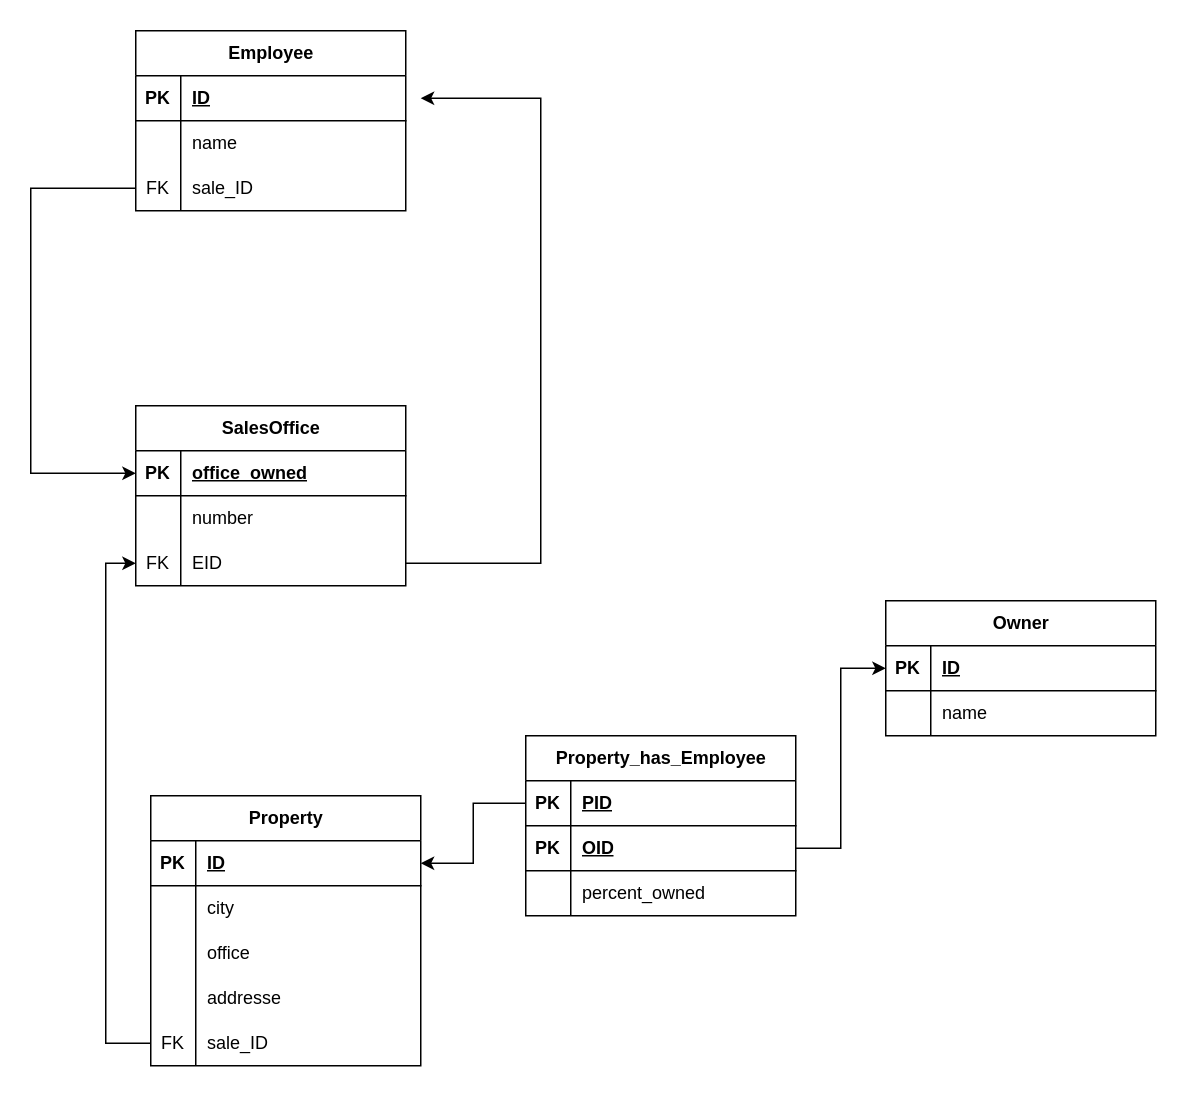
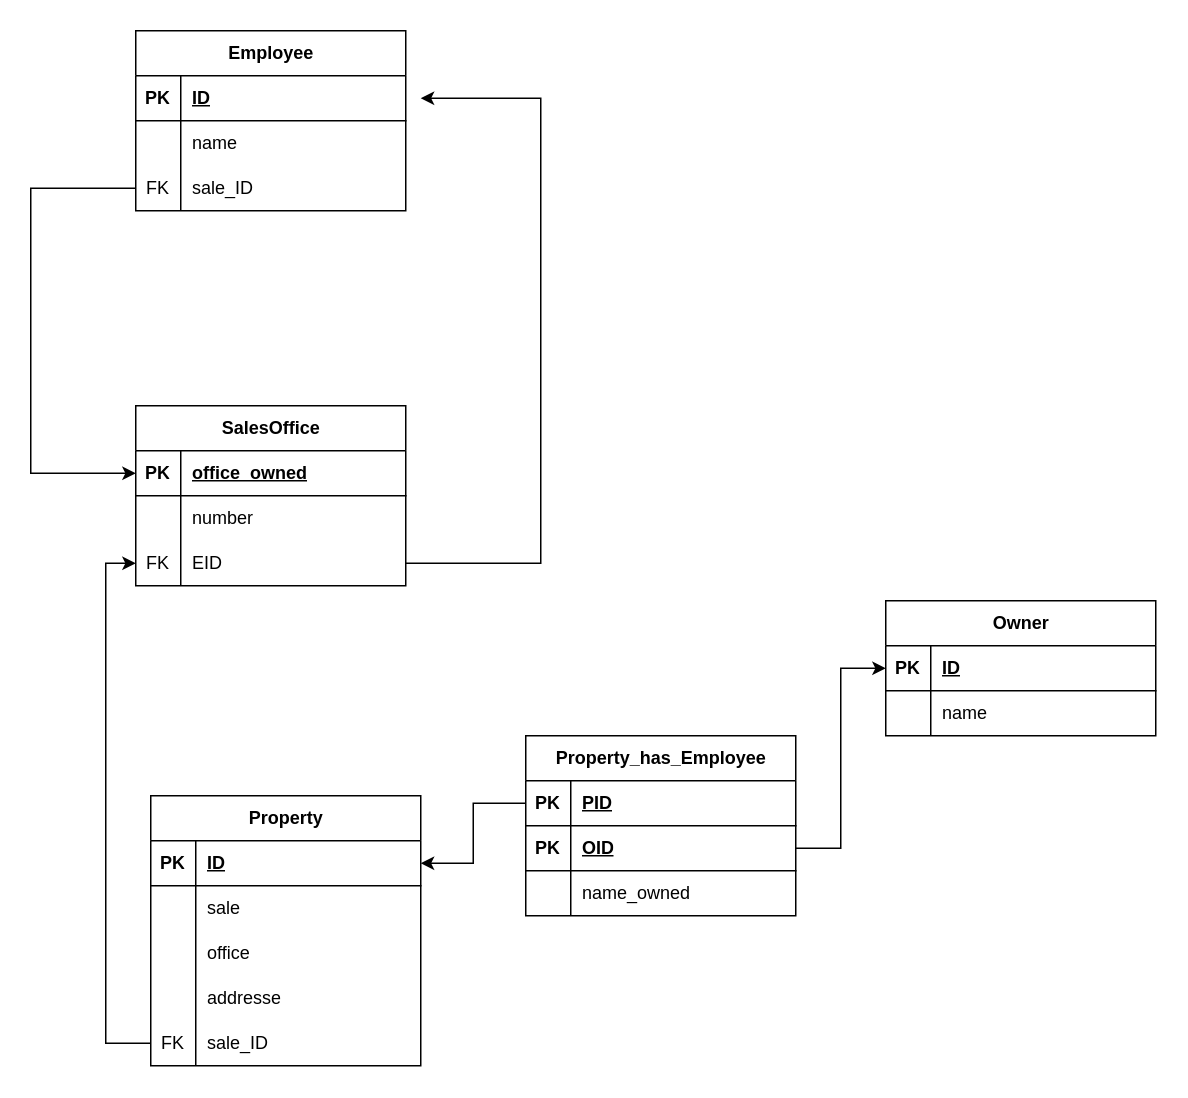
  <mxCell id="0" />
  <mxCell id="1" parent="0" />
  <mxCell id="2" value="SalesOffice" style="shape=table;startSize=30;container=1;collapsible=1;childLayout=tableLayout;fixedRows=1;rowLines=0;fontStyle=1;align=center;resizeLast=1;html=1;" vertex="1" parent="1"><mxGeometry x="90" y="270" width="180" height="120" as="geometry" /></mxCell>
  <mxCell id="3" value="" style="shape=tableRow;horizontal=0;startSize=0;swimlaneHead=0;swimlaneBody=0;fillColor=none;collapsible=0;dropTarget=0;points=[[0,0.5],[1,0.5]];portConstraint=eastwest;top=0;left=0;right=0;bottom=1;" vertex="1" parent="2"><mxGeometry y="30" width="180" height="30" as="geometry" /></mxCell>
  <mxCell id="4" value="PK" style="shape=partialRectangle;connectable=0;fillColor=none;top=0;left=0;bottom=0;right=0;fontStyle=1;overflow=hidden;whiteSpace=wrap;html=1;" vertex="1" parent="3"><mxGeometry width="30" height="30" as="geometry"><mxRectangle width="30" height="30" as="alternateBounds" /></mxGeometry></mxCell>
  <mxCell id="5" value="office_owned" style="shape=partialRectangle;connectable=0;fillColor=none;top=0;left=0;bottom=0;right=0;align=left;spacingLeft=6;fontStyle=5;overflow=hidden;whiteSpace=wrap;html=1;" vertex="1" parent="3"><mxGeometry x="30" width="150" height="30" as="geometry"><mxRectangle width="150" height="30" as="alternateBounds" /></mxGeometry></mxCell>
  <mxCell id="6" value="" style="shape=tableRow;horizontal=0;startSize=0;swimlaneHead=0;swimlaneBody=0;fillColor=none;collapsible=0;dropTarget=0;points=[[0,0.5],[1,0.5]];portConstraint=eastwest;top=0;left=0;right=0;bottom=0;" vertex="1" parent="2"><mxGeometry y="60" width="180" height="30" as="geometry" /></mxCell>
  <mxCell id="7" value="" style="shape=partialRectangle;connectable=0;fillColor=none;top=0;left=0;bottom=0;right=0;editable=1;overflow=hidden;whiteSpace=wrap;html=1;" vertex="1" parent="6"><mxGeometry width="30" height="30" as="geometry"><mxRectangle width="30" height="30" as="alternateBounds" /></mxGeometry></mxCell>
  <mxCell id="8" value="number" style="shape=partialRectangle;connectable=0;fillColor=none;top=0;left=0;bottom=0;right=0;align=left;spacingLeft=6;overflow=hidden;whiteSpace=wrap;html=1;" vertex="1" parent="6"><mxGeometry x="30" width="150" height="30" as="geometry"><mxRectangle width="150" height="30" as="alternateBounds" /></mxGeometry></mxCell>
  <mxCell id="9" value="" style="shape=tableRow;horizontal=0;startSize=0;swimlaneHead=0;swimlaneBody=0;fillColor=none;collapsible=0;dropTarget=0;points=[[0,0.5],[1,0.5]];portConstraint=eastwest;top=0;left=0;right=0;bottom=0;" vertex="1" parent="2"><mxGeometry y="90" width="180" height="30" as="geometry" /></mxCell>
  <mxCell id="10" value="FK" style="shape=partialRectangle;connectable=0;fillColor=none;top=0;left=0;bottom=0;right=0;editable=1;overflow=hidden;whiteSpace=wrap;html=1;" vertex="1" parent="9"><mxGeometry width="30" height="30" as="geometry"><mxRectangle width="30" height="30" as="alternateBounds" /></mxGeometry></mxCell>
  <mxCell id="11" value="EID" style="shape=partialRectangle;connectable=0;fillColor=none;top=0;left=0;bottom=0;right=0;align=left;spacingLeft=6;overflow=hidden;whiteSpace=wrap;html=1;" vertex="1" parent="9"><mxGeometry x="30" width="150" height="30" as="geometry"><mxRectangle width="150" height="30" as="alternateBounds" /></mxGeometry></mxCell>
  <mxCell id="12" value="Employee" style="shape=table;startSize=30;container=1;collapsible=1;childLayout=tableLayout;fixedRows=1;rowLines=0;fontStyle=1;align=center;resizeLast=1;html=1;" vertex="1" parent="1"><mxGeometry x="90" y="20" width="180" height="120" as="geometry" /></mxCell>
  <mxCell id="13" value="" style="shape=tableRow;horizontal=0;startSize=0;swimlaneHead=0;swimlaneBody=0;fillColor=none;collapsible=0;dropTarget=0;points=[[0,0.5],[1,0.5]];portConstraint=eastwest;top=0;left=0;right=0;bottom=1;" vertex="1" parent="12"><mxGeometry y="30" width="180" height="30" as="geometry" /></mxCell>
  <mxCell id="14" value="PK" style="shape=partialRectangle;connectable=0;fillColor=none;top=0;left=0;bottom=0;right=0;fontStyle=1;overflow=hidden;whiteSpace=wrap;html=1;" vertex="1" parent="13"><mxGeometry width="30" height="30" as="geometry"><mxRectangle width="30" height="30" as="alternateBounds" /></mxGeometry></mxCell>
  <mxCell id="15" value="ID" style="shape=partialRectangle;connectable=0;fillColor=none;top=0;left=0;bottom=0;right=0;align=left;spacingLeft=6;fontStyle=5;overflow=hidden;whiteSpace=wrap;html=1;" vertex="1" parent="13"><mxGeometry x="30" width="150" height="30" as="geometry"><mxRectangle width="150" height="30" as="alternateBounds" /></mxGeometry></mxCell>
  <mxCell id="16" value="" style="shape=tableRow;horizontal=0;startSize=0;swimlaneHead=0;swimlaneBody=0;fillColor=none;collapsible=0;dropTarget=0;points=[[0,0.5],[1,0.5]];portConstraint=eastwest;top=0;left=0;right=0;bottom=0;" vertex="1" parent="12"><mxGeometry y="60" width="180" height="30" as="geometry" /></mxCell>
  <mxCell id="17" value="" style="shape=partialRectangle;connectable=0;fillColor=none;top=0;left=0;bottom=0;right=0;editable=1;overflow=hidden;whiteSpace=wrap;html=1;" vertex="1" parent="16"><mxGeometry width="30" height="30" as="geometry"><mxRectangle width="30" height="30" as="alternateBounds" /></mxGeometry></mxCell>
  <mxCell id="18" value="name" style="shape=partialRectangle;connectable=0;fillColor=none;top=0;left=0;bottom=0;right=0;align=left;spacingLeft=6;overflow=hidden;whiteSpace=wrap;html=1;" vertex="1" parent="16"><mxGeometry x="30" width="150" height="30" as="geometry"><mxRectangle width="150" height="30" as="alternateBounds" /></mxGeometry></mxCell>
  <mxCell id="19" value="" style="shape=tableRow;horizontal=0;startSize=0;swimlaneHead=0;swimlaneBody=0;fillColor=none;collapsible=0;dropTarget=0;points=[[0,0.5],[1,0.5]];portConstraint=eastwest;top=0;left=0;right=0;bottom=0;" vertex="1" parent="12"><mxGeometry y="90" width="180" height="30" as="geometry" /></mxCell>
  <mxCell id="20" value="FK" style="shape=partialRectangle;connectable=0;fillColor=none;top=0;left=0;bottom=0;right=0;editable=1;overflow=hidden;whiteSpace=wrap;html=1;" vertex="1" parent="19"><mxGeometry width="30" height="30" as="geometry"><mxRectangle width="30" height="30" as="alternateBounds" /></mxGeometry></mxCell>
  <mxCell id="21" value="sale_ID" style="shape=partialRectangle;connectable=0;fillColor=none;top=0;left=0;bottom=0;right=0;align=left;spacingLeft=6;overflow=hidden;whiteSpace=wrap;html=1;" vertex="1" parent="19"><mxGeometry x="30" width="150" height="30" as="geometry"><mxRectangle width="150" height="30" as="alternateBounds" /></mxGeometry></mxCell>
  <mxCell id="22" value="Property" style="shape=table;startSize=30;container=1;collapsible=1;childLayout=tableLayout;fixedRows=1;rowLines=0;fontStyle=1;align=center;resizeLast=1;html=1;" vertex="1" parent="1"><mxGeometry x="100" y="530" width="180" height="180" as="geometry" /></mxCell>
  <mxCell id="23" value="" style="shape=tableRow;horizontal=0;startSize=0;swimlaneHead=0;swimlaneBody=0;fillColor=none;collapsible=0;dropTarget=0;points=[[0,0.5],[1,0.5]];portConstraint=eastwest;top=0;left=0;right=0;bottom=1;" vertex="1" parent="22"><mxGeometry y="30" width="180" height="30" as="geometry" /></mxCell>
  <mxCell id="24" value="PK" style="shape=partialRectangle;connectable=0;fillColor=none;top=0;left=0;bottom=0;right=0;fontStyle=1;overflow=hidden;whiteSpace=wrap;html=1;" vertex="1" parent="23"><mxGeometry width="30" height="30" as="geometry"><mxRectangle width="30" height="30" as="alternateBounds" /></mxGeometry></mxCell>
  <mxCell id="25" value="ID" style="shape=partialRectangle;connectable=0;fillColor=none;top=0;left=0;bottom=0;right=0;align=left;spacingLeft=6;fontStyle=5;overflow=hidden;whiteSpace=wrap;html=1;" vertex="1" parent="23"><mxGeometry x="30" width="150" height="30" as="geometry"><mxRectangle width="150" height="30" as="alternateBounds" /></mxGeometry></mxCell>
  <mxCell id="26" value="" style="shape=tableRow;horizontal=0;startSize=0;swimlaneHead=0;swimlaneBody=0;fillColor=none;collapsible=0;dropTarget=0;points=[[0,0.5],[1,0.5]];portConstraint=eastwest;top=0;left=0;right=0;bottom=0;" vertex="1" parent="22"><mxGeometry y="60" width="180" height="30" as="geometry" /></mxCell>
  <mxCell id="27" value="" style="shape=partialRectangle;connectable=0;fillColor=none;top=0;left=0;bottom=0;right=0;editable=1;overflow=hidden;whiteSpace=wrap;html=1;" vertex="1" parent="26"><mxGeometry width="30" height="30" as="geometry"><mxRectangle width="30" height="30" as="alternateBounds" /></mxGeometry></mxCell>
- <mxCell id="28" value="city" style="shape=partialRectangle;connectable=0;fillColor=none;top=0;left=0;bottom=0;right=0;align=left;spacingLeft=6;overflow=hidden;whiteSpace=wrap;html=1;" vertex="1" parent="26"><mxGeometry x="30" width="150" height="30" as="geometry"><mxRectangle width="150" height="30" as="alternateBounds" /></mxGeometry></mxCell>
+ <mxCell id="28" value="sale" style="shape=partialRectangle;connectable=0;fillColor=none;top=0;left=0;bottom=0;right=0;align=left;spacingLeft=6;overflow=hidden;whiteSpace=wrap;html=1;" vertex="1" parent="26"><mxGeometry x="30" width="150" height="30" as="geometry"><mxRectangle width="150" height="30" as="alternateBounds" /></mxGeometry></mxCell>
  <mxCell id="29" value="" style="shape=tableRow;horizontal=0;startSize=0;swimlaneHead=0;swimlaneBody=0;fillColor=none;collapsible=0;dropTarget=0;points=[[0,0.5],[1,0.5]];portConstraint=eastwest;top=0;left=0;right=0;bottom=0;" vertex="1" parent="22"><mxGeometry y="90" width="180" height="30" as="geometry" /></mxCell>
  <mxCell id="30" value="" style="shape=partialRectangle;connectable=0;fillColor=none;top=0;left=0;bottom=0;right=0;editable=1;overflow=hidden;whiteSpace=wrap;html=1;" vertex="1" parent="29"><mxGeometry width="30" height="30" as="geometry"><mxRectangle width="30" height="30" as="alternateBounds" /></mxGeometry></mxCell>
  <mxCell id="31" value="office" style="shape=partialRectangle;connectable=0;fillColor=none;top=0;left=0;bottom=0;right=0;align=left;spacingLeft=6;overflow=hidden;whiteSpace=wrap;html=1;" vertex="1" parent="29"><mxGeometry x="30" width="150" height="30" as="geometry"><mxRectangle width="150" height="30" as="alternateBounds" /></mxGeometry></mxCell>
  <mxCell id="32" value="" style="shape=tableRow;horizontal=0;startSize=0;swimlaneHead=0;swimlaneBody=0;fillColor=none;collapsible=0;dropTarget=0;points=[[0,0.5],[1,0.5]];portConstraint=eastwest;top=0;left=0;right=0;bottom=0;" vertex="1" parent="22"><mxGeometry y="120" width="180" height="30" as="geometry" /></mxCell>
  <mxCell id="33" value="" style="shape=partialRectangle;connectable=0;fillColor=none;top=0;left=0;bottom=0;right=0;editable=1;overflow=hidden;whiteSpace=wrap;html=1;" vertex="1" parent="32"><mxGeometry width="30" height="30" as="geometry"><mxRectangle width="30" height="30" as="alternateBounds" /></mxGeometry></mxCell>
  <mxCell id="34" value="addresse" style="shape=partialRectangle;connectable=0;fillColor=none;top=0;left=0;bottom=0;right=0;align=left;spacingLeft=6;overflow=hidden;whiteSpace=wrap;html=1;" vertex="1" parent="32"><mxGeometry x="30" width="150" height="30" as="geometry"><mxRectangle width="150" height="30" as="alternateBounds" /></mxGeometry></mxCell>
  <mxCell id="35" value="" style="shape=tableRow;horizontal=0;startSize=0;swimlaneHead=0;swimlaneBody=0;fillColor=none;collapsible=0;dropTarget=0;points=[[0,0.5],[1,0.5]];portConstraint=eastwest;top=0;left=0;right=0;bottom=0;" vertex="1" parent="22"><mxGeometry y="150" width="180" height="30" as="geometry" /></mxCell>
  <mxCell id="36" value="FK" style="shape=partialRectangle;connectable=0;fillColor=none;top=0;left=0;bottom=0;right=0;editable=1;overflow=hidden;whiteSpace=wrap;html=1;" vertex="1" parent="35"><mxGeometry width="30" height="30" as="geometry"><mxRectangle width="30" height="30" as="alternateBounds" /></mxGeometry></mxCell>
  <mxCell id="37" value="sale_ID" style="shape=partialRectangle;connectable=0;fillColor=none;top=0;left=0;bottom=0;right=0;align=left;spacingLeft=6;overflow=hidden;whiteSpace=wrap;html=1;" vertex="1" parent="35"><mxGeometry x="30" width="150" height="30" as="geometry"><mxRectangle width="150" height="30" as="alternateBounds" /></mxGeometry></mxCell>
  <mxCell id="38" value="Owner" style="shape=table;startSize=30;container=1;collapsible=1;childLayout=tableLayout;fixedRows=1;rowLines=0;fontStyle=1;align=center;resizeLast=1;html=1;" vertex="1" parent="1"><mxGeometry x="590" y="400" width="180" height="90" as="geometry" /></mxCell>
  <mxCell id="39" value="" style="shape=tableRow;horizontal=0;startSize=0;swimlaneHead=0;swimlaneBody=0;fillColor=none;collapsible=0;dropTarget=0;points=[[0,0.5],[1,0.5]];portConstraint=eastwest;top=0;left=0;right=0;bottom=1;" vertex="1" parent="38"><mxGeometry y="30" width="180" height="30" as="geometry" /></mxCell>
  <mxCell id="40" value="PK" style="shape=partialRectangle;connectable=0;fillColor=none;top=0;left=0;bottom=0;right=0;fontStyle=1;overflow=hidden;whiteSpace=wrap;html=1;" vertex="1" parent="39"><mxGeometry width="30" height="30" as="geometry"><mxRectangle width="30" height="30" as="alternateBounds" /></mxGeometry></mxCell>
  <mxCell id="41" value="ID" style="shape=partialRectangle;connectable=0;fillColor=none;top=0;left=0;bottom=0;right=0;align=left;spacingLeft=6;fontStyle=5;overflow=hidden;whiteSpace=wrap;html=1;" vertex="1" parent="39"><mxGeometry x="30" width="150" height="30" as="geometry"><mxRectangle width="150" height="30" as="alternateBounds" /></mxGeometry></mxCell>
  <mxCell id="42" value="" style="shape=tableRow;horizontal=0;startSize=0;swimlaneHead=0;swimlaneBody=0;fillColor=none;collapsible=0;dropTarget=0;points=[[0,0.5],[1,0.5]];portConstraint=eastwest;top=0;left=0;right=0;bottom=0;" vertex="1" parent="38"><mxGeometry y="60" width="180" height="30" as="geometry" /></mxCell>
  <mxCell id="43" value="" style="shape=partialRectangle;connectable=0;fillColor=none;top=0;left=0;bottom=0;right=0;editable=1;overflow=hidden;whiteSpace=wrap;html=1;" vertex="1" parent="42"><mxGeometry width="30" height="30" as="geometry"><mxRectangle width="30" height="30" as="alternateBounds" /></mxGeometry></mxCell>
  <mxCell id="44" value="name" style="shape=partialRectangle;connectable=0;fillColor=none;top=0;left=0;bottom=0;right=0;align=left;spacingLeft=6;overflow=hidden;whiteSpace=wrap;html=1;" vertex="1" parent="42"><mxGeometry x="30" width="150" height="30" as="geometry"><mxRectangle width="150" height="30" as="alternateBounds" /></mxGeometry></mxCell>
  <mxCell id="45" style="edgeStyle=orthogonalEdgeStyle;rounded=0;orthogonalLoop=1;jettySize=auto;html=1;entryX=0;entryY=0.5;entryDx=0;entryDy=0;" edge="1" parent="1" source="19" target="3"><mxGeometry relative="1" as="geometry"><Array as="points"><mxPoint x="20" y="125" /><mxPoint x="20" y="315" /></Array></mxGeometry></mxCell>
  <mxCell id="46" style="edgeStyle=orthogonalEdgeStyle;rounded=0;orthogonalLoop=1;jettySize=auto;html=1;entryX=1;entryY=0.5;entryDx=0;entryDy=0;exitX=1;exitY=0.5;exitDx=0;exitDy=0;" edge="1" parent="1" source="9"><mxGeometry relative="1" as="geometry"><mxPoint x="280" y="375" as="sourcePoint" /><mxPoint x="280" y="65" as="targetPoint" /><Array as="points"><mxPoint x="360" y="375" /><mxPoint x="360" y="65" /></Array></mxGeometry></mxCell>
  <mxCell id="47" style="edgeStyle=orthogonalEdgeStyle;rounded=0;orthogonalLoop=1;jettySize=auto;html=1;entryX=0;entryY=0.5;entryDx=0;entryDy=0;" edge="1" parent="1" source="35" target="9"><mxGeometry relative="1" as="geometry" /></mxCell>
  <mxCell id="48" value="Property_has_Employee" style="shape=table;startSize=30;container=1;collapsible=1;childLayout=tableLayout;fixedRows=1;rowLines=0;fontStyle=1;align=center;resizeLast=1;html=1;" vertex="1" parent="1"><mxGeometry x="350" y="490" width="180" height="120" as="geometry" /></mxCell>
  <mxCell id="49" value="" style="shape=tableRow;horizontal=0;startSize=0;swimlaneHead=0;swimlaneBody=0;fillColor=none;collapsible=0;dropTarget=0;points=[[0,0.5],[1,0.5]];portConstraint=eastwest;top=0;left=0;right=0;bottom=1;" vertex="1" parent="48"><mxGeometry y="30" width="180" height="30" as="geometry" /></mxCell>
  <mxCell id="50" value="PK" style="shape=partialRectangle;connectable=0;fillColor=none;top=0;left=0;bottom=0;right=0;fontStyle=1;overflow=hidden;whiteSpace=wrap;html=1;" vertex="1" parent="49"><mxGeometry width="30" height="30" as="geometry"><mxRectangle width="30" height="30" as="alternateBounds" /></mxGeometry></mxCell>
  <mxCell id="51" value="PID" style="shape=partialRectangle;connectable=0;fillColor=none;top=0;left=0;bottom=0;right=0;align=left;spacingLeft=6;fontStyle=5;overflow=hidden;whiteSpace=wrap;html=1;" vertex="1" parent="49"><mxGeometry x="30" width="150" height="30" as="geometry"><mxRectangle width="150" height="30" as="alternateBounds" /></mxGeometry></mxCell>
  <mxCell id="52" value="" style="shape=tableRow;horizontal=0;startSize=0;swimlaneHead=0;swimlaneBody=0;fillColor=none;collapsible=0;dropTarget=0;points=[[0,0.5],[1,0.5]];portConstraint=eastwest;top=0;left=0;right=0;bottom=1;" vertex="1" parent="48"><mxGeometry y="60" width="180" height="30" as="geometry" /></mxCell>
  <mxCell id="53" value="PK" style="shape=partialRectangle;connectable=0;fillColor=none;top=0;left=0;bottom=0;right=0;fontStyle=1;overflow=hidden;whiteSpace=wrap;html=1;" vertex="1" parent="52"><mxGeometry width="30" height="30" as="geometry"><mxRectangle width="30" height="30" as="alternateBounds" /></mxGeometry></mxCell>
  <mxCell id="54" value="OID" style="shape=partialRectangle;connectable=0;fillColor=none;top=0;left=0;bottom=0;right=0;align=left;spacingLeft=6;fontStyle=5;overflow=hidden;whiteSpace=wrap;html=1;" vertex="1" parent="52"><mxGeometry x="30" width="150" height="30" as="geometry"><mxRectangle width="150" height="30" as="alternateBounds" /></mxGeometry></mxCell>
  <mxCell id="55" value="" style="shape=tableRow;horizontal=0;startSize=0;swimlaneHead=0;swimlaneBody=0;fillColor=none;collapsible=0;dropTarget=0;points=[[0,0.5],[1,0.5]];portConstraint=eastwest;top=0;left=0;right=0;bottom=0;" vertex="1" parent="48"><mxGeometry y="90" width="180" height="30" as="geometry" /></mxCell>
  <mxCell id="56" value="" style="shape=partialRectangle;connectable=0;fillColor=none;top=0;left=0;bottom=0;right=0;editable=1;overflow=hidden;whiteSpace=wrap;html=1;" vertex="1" parent="55"><mxGeometry width="30" height="30" as="geometry"><mxRectangle width="30" height="30" as="alternateBounds" /></mxGeometry></mxCell>
- <mxCell id="57" value="percent_owned" style="shape=partialRectangle;connectable=0;fillColor=none;top=0;left=0;bottom=0;right=0;align=left;spacingLeft=6;overflow=hidden;whiteSpace=wrap;html=1;" vertex="1" parent="55"><mxGeometry x="30" width="150" height="30" as="geometry"><mxRectangle width="150" height="30" as="alternateBounds" /></mxGeometry></mxCell>
+ <mxCell id="57" value="name_owned" style="shape=partialRectangle;connectable=0;fillColor=none;top=0;left=0;bottom=0;right=0;align=left;spacingLeft=6;overflow=hidden;whiteSpace=wrap;html=1;" vertex="1" parent="55"><mxGeometry x="30" width="150" height="30" as="geometry"><mxRectangle width="150" height="30" as="alternateBounds" /></mxGeometry></mxCell>
  <mxCell id="58" style="edgeStyle=orthogonalEdgeStyle;rounded=0;orthogonalLoop=1;jettySize=auto;html=1;entryX=0;entryY=0.5;entryDx=0;entryDy=0;" edge="1" parent="1" source="52" target="39"><mxGeometry relative="1" as="geometry" /></mxCell>
  <mxCell id="59" style="edgeStyle=orthogonalEdgeStyle;rounded=0;orthogonalLoop=1;jettySize=auto;html=1;exitX=0;exitY=0.5;exitDx=0;exitDy=0;entryX=1;entryY=0.5;entryDx=0;entryDy=0;" edge="1" parent="1" source="49" target="23"><mxGeometry relative="1" as="geometry" /></mxCell>
